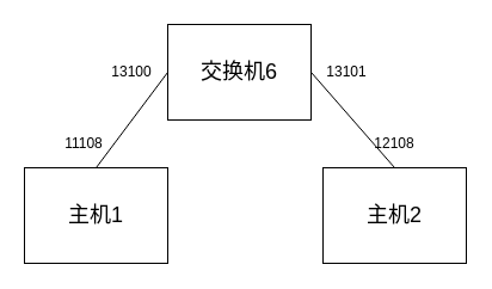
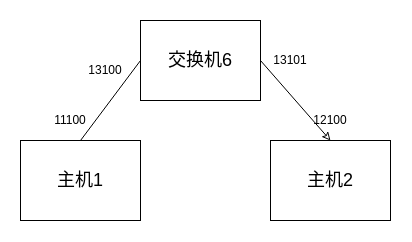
  <mxCell id="0" />
  <mxCell id="1" parent="0" />
  <mxCell id="2" style="edgeStyle=none;html=1;exitX=0;exitY=0.5;exitDx=0;exitDy=0;entryX=0.5;entryY=0;entryDx=0;entryDy=0;endArrow=none;endFill=0;" edge="1" parent="1" source="4" target="5"><mxGeometry relative="1" as="geometry" /></mxCell>
- <mxCell id="3" style="edgeStyle=none;html=1;exitX=1;exitY=0.5;exitDx=0;exitDy=0;entryX=0.5;entryY=0;entryDx=0;entryDy=0;endArrow=none;endFill=0;" edge="1" parent="1" source="4" target="6"><mxGeometry relative="1" as="geometry" /></mxCell>
+ <mxCell id="3" style="edgeStyle=none;html=1;exitX=1;exitY=0.5;exitDx=0;exitDy=0;entryX=0.5;entryY=0;entryDx=0;entryDy=0;endArrow=classic;endFill=0;" edge="1" parent="1" source="4" target="6"><mxGeometry relative="1" as="geometry" /></mxCell>
  <mxCell id="4" value="&lt;font style=&quot;font-size: 18px&quot;&gt;交换机6&lt;/font&gt;" style="rounded=0;whiteSpace=wrap;html=1;" vertex="1" parent="1"><mxGeometry x="140" y="20" width="120" height="80" as="geometry" /></mxCell>
  <mxCell id="5" value="&lt;font style=&quot;font-size: 18px&quot;&gt;主机1&lt;/font&gt;" style="rounded=0;whiteSpace=wrap;html=1;" vertex="1" parent="1"><mxGeometry x="20" y="140" width="120" height="80" as="geometry" /></mxCell>
  <mxCell id="6" value="&lt;font style=&quot;font-size: 18px&quot;&gt;主机2&lt;/font&gt;" style="rounded=0;whiteSpace=wrap;html=1;" vertex="1" parent="1"><mxGeometry x="270" y="140" width="120" height="80" as="geometry" /></mxCell>
- <mxCell id="7" value="11108" style="text;html=1;strokeColor=none;fillColor=none;align=center;verticalAlign=middle;whiteSpace=wrap;rounded=0;" vertex="1" parent="1"><mxGeometry x="50" y="110" width="40" height="20" as="geometry" /></mxCell>
- <mxCell id="8" value="13100" style="text;html=1;strokeColor=none;fillColor=none;align=center;verticalAlign=middle;whiteSpace=wrap;rounded=0;" vertex="1" parent="1"><mxGeometry x="90" y="50" width="40" height="20" as="geometry" /></mxCell>
+ <mxCell id="7" value="11100" style="text;html=1;strokeColor=none;fillColor=none;align=center;verticalAlign=middle;whiteSpace=wrap;rounded=0;" vertex="1" parent="1"><mxGeometry x="50" y="110" width="40" height="20" as="geometry" /></mxCell>
+ <mxCell id="8" value="13100" style="text;html=1;strokeColor=none;fillColor=none;align=center;verticalAlign=middle;whiteSpace=wrap;rounded=0;" vertex="1" parent="1"><mxGeometry x="85" y="60" width="40" height="20" as="geometry" /></mxCell>
  <mxCell id="9" value="13101" style="text;html=1;strokeColor=none;fillColor=none;align=center;verticalAlign=middle;whiteSpace=wrap;rounded=0;" vertex="1" parent="1"><mxGeometry x="270" y="50" width="40" height="20" as="geometry" /></mxCell>
- <mxCell id="10" value="12108" style="text;html=1;strokeColor=none;fillColor=none;align=center;verticalAlign=middle;whiteSpace=wrap;rounded=0;" vertex="1" parent="1"><mxGeometry x="310" y="110" width="40" height="20" as="geometry" /></mxCell>
+ <mxCell id="10" value="12100" style="text;html=1;strokeColor=none;fillColor=none;align=center;verticalAlign=middle;whiteSpace=wrap;rounded=0;" vertex="1" parent="1"><mxGeometry x="310" y="110" width="40" height="20" as="geometry" /></mxCell>
